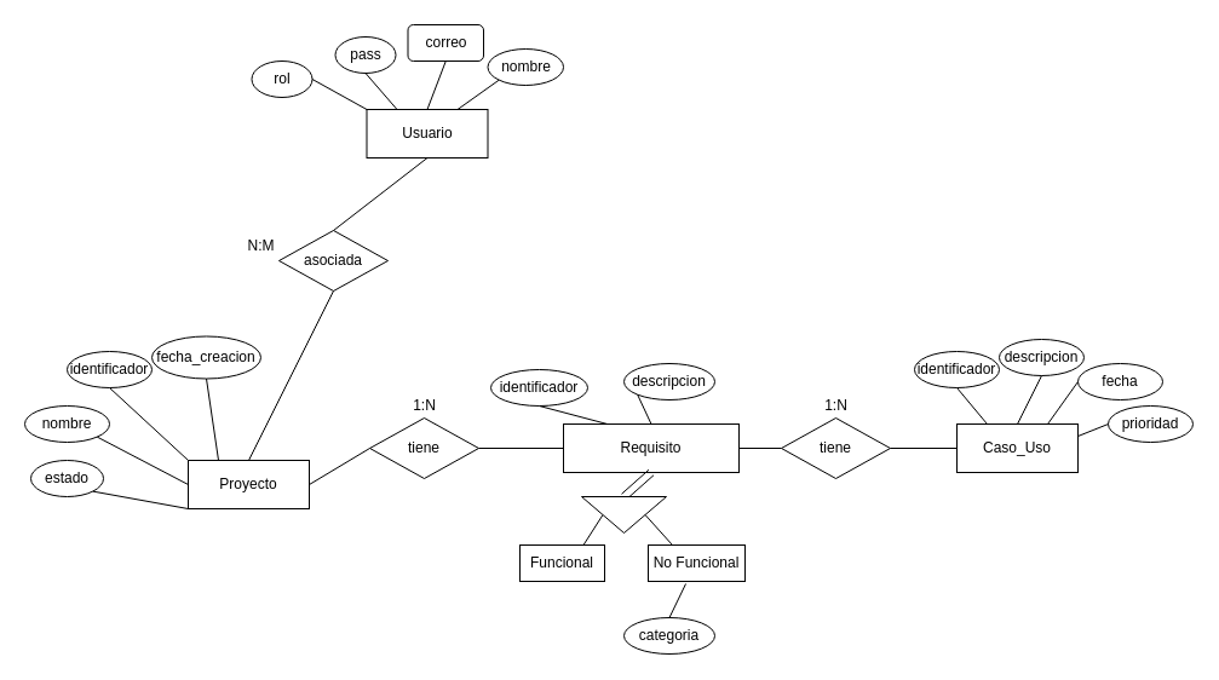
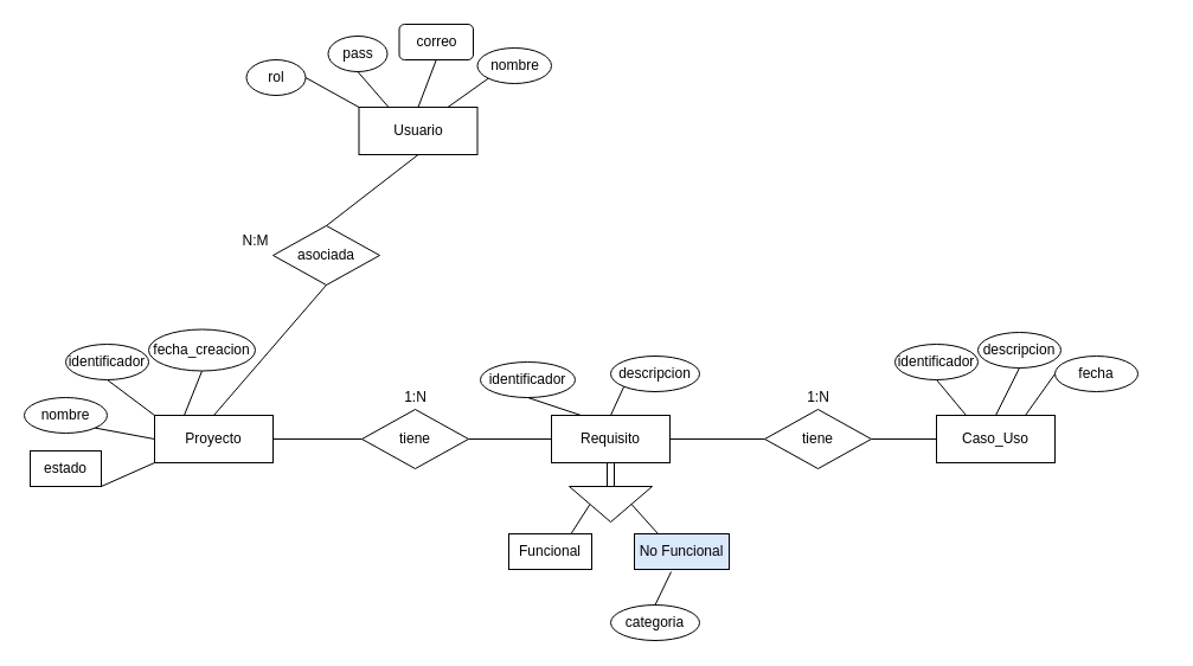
  <mxCell id="0" />
  <mxCell id="1" parent="0" />
- <mxCell id="2" value="Proyecto" style="whiteSpace=wrap;html=1;align=center;" vertex="1" parent="1"><mxGeometry x="155" y="380" width="100" height="40" as="geometry" /></mxCell>
+ <mxCell id="2" value="Proyecto" style="whiteSpace=wrap;html=1;align=center;" vertex="1" parent="1"><mxGeometry x="130" y="350" width="100" height="40" as="geometry" /></mxCell>
  <mxCell id="3" value="Caso_Uso" style="whiteSpace=wrap;html=1;align=center;" vertex="1" parent="1"><mxGeometry x="790" y="350" width="100" height="40" as="geometry" /></mxCell>
- <mxCell id="4" value="No Funcional" style="whiteSpace=wrap;html=1;align=center;" vertex="1" parent="1"><mxGeometry x="535" y="450" width="80" height="30" as="geometry" /></mxCell>
- <mxCell id="5" value="Requisito" style="whiteSpace=wrap;html=1;align=center;" vertex="1" parent="1"><mxGeometry x="465" y="350" width="145" height="40" as="geometry" /></mxCell>
+ <mxCell id="4" value="No Funcional" style="whiteSpace=wrap;html=1;align=center;fillColor=#dae8fc;" vertex="1" parent="1"><mxGeometry x="535" y="450" width="80" height="30" as="geometry" /></mxCell>
+ <mxCell id="5" value="Requisito" style="whiteSpace=wrap;html=1;align=center;" vertex="1" parent="1"><mxGeometry x="465" y="350" width="100" height="40" as="geometry" /></mxCell>
  <mxCell id="6" value="nombre" style="ellipse;whiteSpace=wrap;html=1;align=center;" vertex="1" parent="1"><mxGeometry x="20" y="335" width="70" height="30" as="geometry" /></mxCell>
  <mxCell id="7" value="identificador" style="ellipse;whiteSpace=wrap;html=1;align=center;" vertex="1" parent="1"><mxGeometry x="55" y="290" width="70" height="30" as="geometry" /></mxCell>
  <mxCell id="8" value="fecha_creacion" style="ellipse;whiteSpace=wrap;html=1;align=center;" vertex="1" parent="1"><mxGeometry x="125" y="277.5" width="90" height="35" as="geometry" /></mxCell>
- <mxCell id="9" value="estado" style="ellipse;whiteSpace=wrap;html=1;align=center;" vertex="1" parent="1"><mxGeometry x="25" y="380" width="60" height="30" as="geometry" /></mxCell>
+ <mxCell id="9" value="estado" style="whiteSpace=wrap;html=1;align=center;rounded=0;" vertex="1" parent="1"><mxGeometry x="25" y="380" width="60" height="30" as="geometry" /></mxCell>
  <mxCell id="10" value="" style="endArrow=none;html=1;rounded=0;exitX=1;exitY=1;exitDx=0;exitDy=0;entryX=0;entryY=1;entryDx=0;entryDy=0;" edge="1" parent="1" source="9" target="2"><mxGeometry relative="1" as="geometry"><mxPoint x="345" y="540" as="sourcePoint" /><mxPoint x="505" y="540" as="targetPoint" /></mxGeometry></mxCell>
  <mxCell id="11" value="" style="endArrow=none;html=1;rounded=0;exitX=1;exitY=1;exitDx=0;exitDy=0;entryX=0;entryY=0.5;entryDx=0;entryDy=0;" edge="1" parent="1" source="6" target="2"><mxGeometry relative="1" as="geometry"><mxPoint x="106" y="356" as="sourcePoint" /><mxPoint x="140" y="370" as="targetPoint" /></mxGeometry></mxCell>
  <mxCell id="12" value="" style="endArrow=none;html=1;rounded=0;exitX=0.5;exitY=1;exitDx=0;exitDy=0;entryX=0;entryY=0;entryDx=0;entryDy=0;" edge="1" parent="1" source="7" target="2"><mxGeometry relative="1" as="geometry"><mxPoint x="116" y="366" as="sourcePoint" /><mxPoint x="150" y="380" as="targetPoint" /></mxGeometry></mxCell>
  <mxCell id="13" value="" style="endArrow=none;html=1;rounded=0;exitX=0.5;exitY=1;exitDx=0;exitDy=0;entryX=0.25;entryY=0;entryDx=0;entryDy=0;" edge="1" parent="1" source="8" target="2"><mxGeometry relative="1" as="geometry"><mxPoint x="126" y="376" as="sourcePoint" /><mxPoint x="160" y="390" as="targetPoint" /></mxGeometry></mxCell>
  <mxCell id="14" value="identificador" style="ellipse;whiteSpace=wrap;html=1;align=center;" vertex="1" parent="1"><mxGeometry x="405" y="305" width="80" height="30" as="geometry" /></mxCell>
  <mxCell id="15" value="descripcion" style="ellipse;whiteSpace=wrap;html=1;align=center;" vertex="1" parent="1"><mxGeometry x="515" y="300" width="75" height="30" as="geometry" /></mxCell>
  <mxCell id="16" value="tiene" style="shape=rhombus;perimeter=rhombusPerimeter;whiteSpace=wrap;html=1;align=center;" vertex="1" parent="1"><mxGeometry x="305" y="345" width="90" height="50" as="geometry" /></mxCell>
  <mxCell id="17" value="" style="endArrow=none;html=1;rounded=0;exitX=1;exitY=0.5;exitDx=0;exitDy=0;entryX=0;entryY=0.5;entryDx=0;entryDy=0;" edge="1" parent="1" source="2" target="16"><mxGeometry relative="1" as="geometry"><mxPoint x="325" y="540" as="sourcePoint" /><mxPoint x="485" y="540" as="targetPoint" /></mxGeometry></mxCell>
  <mxCell id="18" value="" style="endArrow=none;html=1;rounded=0;exitX=1;exitY=0.5;exitDx=0;exitDy=0;entryX=0;entryY=0.5;entryDx=0;entryDy=0;" edge="1" parent="1" source="16" target="5"><mxGeometry relative="1" as="geometry"><mxPoint x="240" y="380" as="sourcePoint" /><mxPoint x="315" y="380" as="targetPoint" /></mxGeometry></mxCell>
  <mxCell id="19" value="1:N" style="text;html=1;align=center;verticalAlign=middle;resizable=0;points=[];autosize=1;strokeColor=none;fillColor=none;" vertex="1" parent="1"><mxGeometry x="330" y="320" width="40" height="30" as="geometry" /></mxCell>
  <mxCell id="20" value="" style="endArrow=none;html=1;rounded=0;exitX=0.5;exitY=1;exitDx=0;exitDy=0;entryX=0.25;entryY=0;entryDx=0;entryDy=0;" edge="1" parent="1" source="14" target="5"><mxGeometry relative="1" as="geometry"><mxPoint x="250" y="390" as="sourcePoint" /><mxPoint x="325" y="390" as="targetPoint" /></mxGeometry></mxCell>
  <mxCell id="21" value="" style="endArrow=none;html=1;rounded=0;exitX=0;exitY=1;exitDx=0;exitDy=0;entryX=0.5;entryY=0;entryDx=0;entryDy=0;" edge="1" parent="1" source="15" target="5"><mxGeometry relative="1" as="geometry"><mxPoint x="260" y="400" as="sourcePoint" /><mxPoint x="335" y="400" as="targetPoint" /></mxGeometry></mxCell>
  <mxCell id="22" value="Funcional" style="whiteSpace=wrap;html=1;align=center;" vertex="1" parent="1"><mxGeometry x="429" y="450" width="70" height="30" as="geometry" /></mxCell>
  <mxCell id="23" style="edgeStyle=orthogonalEdgeStyle;rounded=0;orthogonalLoop=1;jettySize=auto;html=1;exitX=0.5;exitY=1;exitDx=0;exitDy=0;" edge="1" parent="1" source="4" target="4"><mxGeometry relative="1" as="geometry" /></mxCell>
  <mxCell id="24" value="" style="shape=link;html=1;rounded=0;entryX=0.5;entryY=1;entryDx=0;entryDy=0;width=-6;exitX=0.5;exitY=1;exitDx=0;exitDy=0;exitPerimeter=0;" edge="1" parent="1" source="26" target="5"><mxGeometry relative="1" as="geometry"><mxPoint x="515" y="420" as="sourcePoint" /><mxPoint x="485" y="540" as="targetPoint" /></mxGeometry></mxCell>
  <mxCell id="25" value="" style="endArrow=none;html=1;rounded=0;exitX=0;exitY=0;exitDx=52.5;exitDy=15;exitPerimeter=0;entryX=0.75;entryY=0;entryDx=0;entryDy=0;" edge="1" parent="1" source="26" target="22"><mxGeometry relative="1" as="geometry"><mxPoint x="505" y="510" as="sourcePoint" /><mxPoint x="485" y="540" as="targetPoint" /></mxGeometry></mxCell>
  <mxCell id="26" value="" style="verticalLabelPosition=bottom;verticalAlign=top;html=1;shape=mxgraph.basic.acute_triangle;dx=0.5;rotation=-180;" vertex="1" parent="1"><mxGeometry x="480" y="410" width="70" height="30" as="geometry" /></mxCell>
  <mxCell id="27" value="" style="endArrow=none;html=1;rounded=0;exitX=0;exitY=0;exitDx=17.5;exitDy=15;exitPerimeter=0;entryX=0.25;entryY=0;entryDx=0;entryDy=0;" edge="1" parent="1" source="26" target="4"><mxGeometry relative="1" as="geometry"><mxPoint x="508" y="435" as="sourcePoint" /><mxPoint x="492" y="460" as="targetPoint" /></mxGeometry></mxCell>
  <mxCell id="28" value="categoria" style="ellipse;whiteSpace=wrap;html=1;align=center;" vertex="1" parent="1"><mxGeometry x="515" y="510" width="75" height="30" as="geometry" /></mxCell>
  <mxCell id="29" value="" style="endArrow=none;html=1;rounded=0;exitX=0.5;exitY=0;exitDx=0;exitDy=0;entryX=0.388;entryY=1.067;entryDx=0;entryDy=0;entryPerimeter=0;" edge="1" parent="1" source="28" target="4"><mxGeometry relative="1" as="geometry"><mxPoint x="543" y="435" as="sourcePoint" /><mxPoint x="565" y="460" as="targetPoint" /></mxGeometry></mxCell>
  <mxCell id="30" value="descripcion" style="ellipse;whiteSpace=wrap;html=1;align=center;" vertex="1" parent="1"><mxGeometry x="825" y="280" width="70" height="30" as="geometry" /></mxCell>
  <mxCell id="31" value="identificador" style="ellipse;whiteSpace=wrap;html=1;align=center;" vertex="1" parent="1"><mxGeometry x="755" y="290" width="70" height="30" as="geometry" /></mxCell>
  <mxCell id="32" value="" style="endArrow=none;html=1;rounded=0;exitX=0.5;exitY=1;exitDx=0;exitDy=0;entryX=0.5;entryY=0;entryDx=0;entryDy=0;" edge="1" parent="1" source="30" target="3"><mxGeometry relative="1" as="geometry"><mxPoint x="985" y="350" as="sourcePoint" /><mxPoint x="1145" y="350" as="targetPoint" /></mxGeometry></mxCell>
  <mxCell id="33" value="" style="endArrow=none;html=1;rounded=0;exitX=0.5;exitY=1;exitDx=0;exitDy=0;entryX=0.25;entryY=0;entryDx=0;entryDy=0;" edge="1" parent="1" source="31" target="3"><mxGeometry relative="1" as="geometry"><mxPoint x="790" y="336" as="sourcePoint" /><mxPoint x="785" y="360" as="targetPoint" /></mxGeometry></mxCell>
  <mxCell id="34" value="fecha" style="ellipse;whiteSpace=wrap;html=1;align=center;" vertex="1" parent="1"><mxGeometry x="890" y="300" width="70" height="30" as="geometry" /></mxCell>
  <mxCell id="35" value="" style="endArrow=none;html=1;rounded=0;exitX=0;exitY=0.5;exitDx=0;exitDy=0;entryX=0.75;entryY=0;entryDx=0;entryDy=0;" edge="1" parent="1" source="34" target="3"><mxGeometry relative="1" as="geometry"><mxPoint x="985" y="350" as="sourcePoint" /><mxPoint x="1145" y="350" as="targetPoint" /></mxGeometry></mxCell>
- <mxCell id="36" value="prioridad" style="ellipse;whiteSpace=wrap;html=1;align=center;" vertex="1" parent="1"><mxGeometry x="915" y="335" width="70" height="30" as="geometry" /></mxCell>
- <mxCell id="37" value="" style="endArrow=none;html=1;rounded=0;exitX=0;exitY=0.5;exitDx=0;exitDy=0;entryX=1;entryY=0.25;entryDx=0;entryDy=0;" edge="1" parent="1" source="36" target="3"><mxGeometry relative="1" as="geometry"><mxPoint x="985" y="350" as="sourcePoint" /><mxPoint x="1145" y="350" as="targetPoint" /></mxGeometry></mxCell>
  <mxCell id="38" value="tiene" style="shape=rhombus;perimeter=rhombusPerimeter;whiteSpace=wrap;html=1;align=center;" vertex="1" parent="1"><mxGeometry x="645" y="345" width="90" height="50" as="geometry" /></mxCell>
  <mxCell id="39" value="" style="endArrow=none;html=1;rounded=0;exitX=1;exitY=0.5;exitDx=0;exitDy=0;entryX=0;entryY=0.5;entryDx=0;entryDy=0;" edge="1" parent="1" source="5" target="38"><mxGeometry relative="1" as="geometry"><mxPoint x="415" y="390" as="sourcePoint" /><mxPoint x="485" y="390" as="targetPoint" /></mxGeometry></mxCell>
  <mxCell id="40" value="" style="endArrow=none;html=1;rounded=0;exitX=1;exitY=0.5;exitDx=0;exitDy=0;entryX=0;entryY=0.5;entryDx=0;entryDy=0;" edge="1" parent="1" source="38" target="3"><mxGeometry relative="1" as="geometry"><mxPoint x="425" y="400" as="sourcePoint" /><mxPoint x="495" y="400" as="targetPoint" /></mxGeometry></mxCell>
  <mxCell id="41" value="1:N" style="text;html=1;align=center;verticalAlign=middle;resizable=0;points=[];autosize=1;strokeColor=none;fillColor=none;" vertex="1" parent="1"><mxGeometry x="670" y="320" width="40" height="30" as="geometry" /></mxCell>
  <mxCell id="42" value="Usuario" style="whiteSpace=wrap;html=1;align=center;" vertex="1" parent="1"><mxGeometry x="302.5" y="90" width="100" height="40" as="geometry" /></mxCell>
  <mxCell id="43" value="pass" style="ellipse;whiteSpace=wrap;html=1;align=center;" vertex="1" parent="1"><mxGeometry x="276.5" y="30" width="50" height="30" as="geometry" /></mxCell>
  <mxCell id="44" value="correo" style="whiteSpace=wrap;html=1;align=center;rounded=1;" vertex="1" parent="1"><mxGeometry x="336.5" y="20" width="62.5" height="30" as="geometry" /></mxCell>
  <mxCell id="45" value="" style="endArrow=none;html=1;rounded=0;exitX=0.5;exitY=1;exitDx=0;exitDy=0;entryX=0.25;entryY=0;entryDx=0;entryDy=0;" edge="1" parent="1" source="43" target="42"><mxGeometry relative="1" as="geometry"><mxPoint x="342.5" y="150" as="sourcePoint" /><mxPoint x="502.5" y="150" as="targetPoint" /></mxGeometry></mxCell>
  <mxCell id="46" value="" style="endArrow=none;html=1;rounded=0;exitX=0.5;exitY=1;exitDx=0;exitDy=0;entryX=0.5;entryY=0;entryDx=0;entryDy=0;" edge="1" parent="1" source="44" target="42"><mxGeometry relative="1" as="geometry"><mxPoint x="311.5" y="70" as="sourcePoint" /><mxPoint x="337.5" y="100" as="targetPoint" /></mxGeometry></mxCell>
  <mxCell id="47" value="nombre" style="ellipse;whiteSpace=wrap;html=1;align=center;" vertex="1" parent="1"><mxGeometry x="402.5" y="40" width="62.5" height="30" as="geometry" /></mxCell>
  <mxCell id="48" value="" style="endArrow=none;html=1;rounded=0;exitX=0;exitY=1;exitDx=0;exitDy=0;entryX=0.75;entryY=0;entryDx=0;entryDy=0;" edge="1" parent="1" source="47" target="42"><mxGeometry relative="1" as="geometry"><mxPoint x="377.5" y="60" as="sourcePoint" /><mxPoint x="362.5" y="100" as="targetPoint" /></mxGeometry></mxCell>
  <mxCell id="49" value="rol" style="ellipse;whiteSpace=wrap;html=1;align=center;" vertex="1" parent="1"><mxGeometry x="207.5" y="50" width="50" height="30" as="geometry" /></mxCell>
  <mxCell id="50" value="" style="endArrow=none;html=1;rounded=0;exitX=1;exitY=0.5;exitDx=0;exitDy=0;entryX=0;entryY=0;entryDx=0;entryDy=0;" edge="1" parent="1" source="49" target="42"><mxGeometry relative="1" as="geometry"><mxPoint x="311.5" y="70" as="sourcePoint" /><mxPoint x="337.5" y="100" as="targetPoint" /></mxGeometry></mxCell>
  <mxCell id="51" value="asociada" style="shape=rhombus;perimeter=rhombusPerimeter;whiteSpace=wrap;html=1;align=center;" vertex="1" parent="1"><mxGeometry x="230" y="190" width="90" height="50" as="geometry" /></mxCell>
  <mxCell id="52" value="" style="endArrow=none;html=1;rounded=0;exitX=0.5;exitY=0;exitDx=0;exitDy=0;entryX=0.5;entryY=1;entryDx=0;entryDy=0;" edge="1" parent="1" source="2" target="51"><mxGeometry relative="1" as="geometry"><mxPoint x="505" y="180" as="sourcePoint" /><mxPoint x="665" y="180" as="targetPoint" /></mxGeometry></mxCell>
  <mxCell id="53" value="" style="endArrow=none;html=1;rounded=0;exitX=0.5;exitY=0;exitDx=0;exitDy=0;entryX=0.5;entryY=1;entryDx=0;entryDy=0;" edge="1" parent="1" source="51" target="42"><mxGeometry relative="1" as="geometry"><mxPoint x="215" y="360" as="sourcePoint" /><mxPoint x="285" y="250" as="targetPoint" /></mxGeometry></mxCell>
  <mxCell id="54" value="N:M" style="text;html=1;align=center;verticalAlign=middle;resizable=0;points=[];autosize=1;strokeColor=none;fillColor=none;" vertex="1" parent="1"><mxGeometry x="190" y="188" width="50" height="30" as="geometry" /></mxCell>
